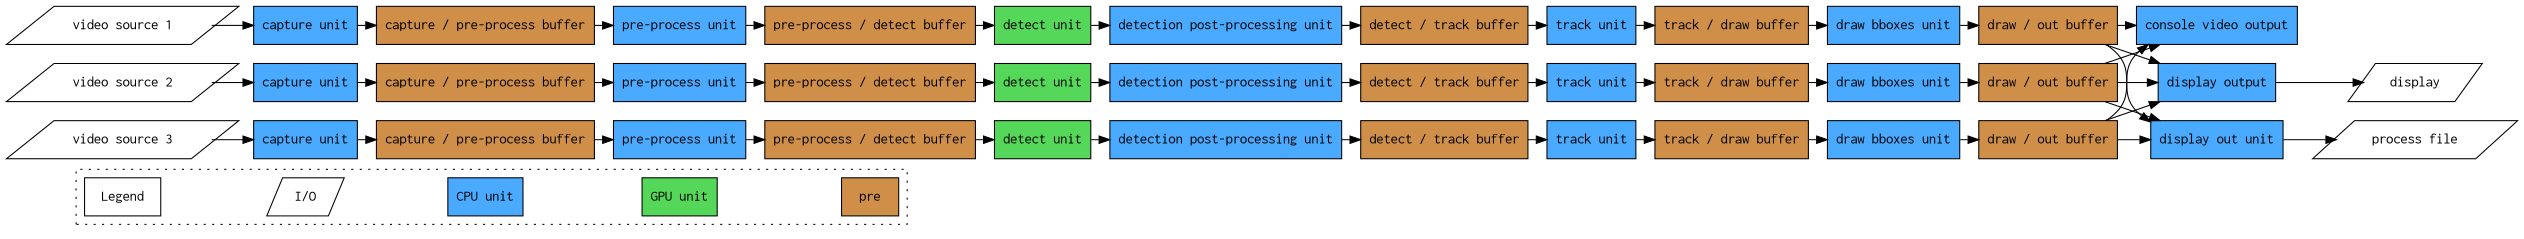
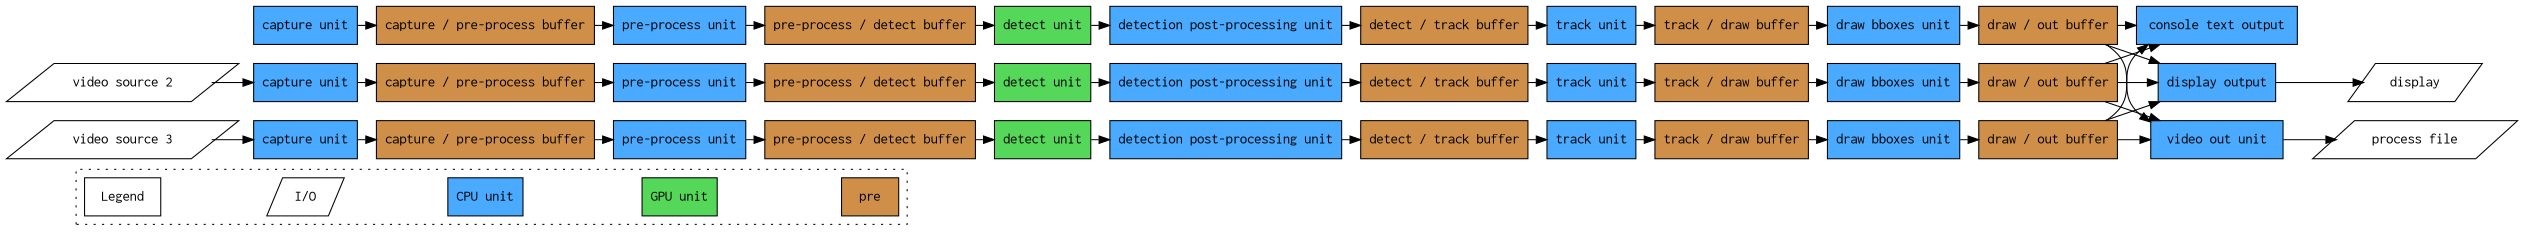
  digraph {
    fontname=inconsolata
    rankdir=LR
    node [fontname=inconsolata shape=box fillcolor="#49aaff" style=filled]
    edge [fontname=inconsolata]
    n1 [label="I/O" shape=parallelogram fillcolor="" style=""]
-   n2 [label="video source 1" shape=parallelogram fillcolor="" style=""]
    n3 [label="video source 2" shape=parallelogram fillcolor="" style=""]
    n4 [label="video source 3" shape=parallelogram fillcolor="" style=""]
    n5 [label=display shape=parallelogram fillcolor="" style=""]
    n6 [label="process file" shape=parallelogram fillcolor="" style=""]
    n7 [label="CPU unit"]
    n8 [label="capture unit"]
    n9 [label="capture unit"]
    n10 [label="capture unit"]
    n11 [label="track unit"]
    n12 [label="track unit"]
    n13 [label="track unit"]
    n14 [label="pre-process unit"]
    n15 [label="pre-process unit"]
    n16 [label="pre-process unit"]
    n17 [label="detection post-processing unit"]
    n18 [label="detection post-processing unit"]
    n19 [label="detection post-processing unit"]
    n20 [label="draw bboxes unit"]
    n21 [label="draw bboxes unit"]
    n22 [label="draw bboxes unit"]
    n23 [label="display output"]
-   n24 [label="display out unit"]
-   n25 [label="console video output"]
+   n24 [label="video out unit"]
+   n25 [label="console text output"]
    n26 [fillcolor="#55d859" label="GPU unit"]
    n27 [fillcolor="#55d859" label="detect unit"]
    n28 [fillcolor="#55d859" label="detect unit"]
    n29 [fillcolor="#55d859" label="detect unit"]
    n30 [fillcolor="#cf8f48" label=pre]
    n31 [fillcolor="#cf8f48" label="capture / pre-process buffer"]
    n32 [fillcolor="#cf8f48" label="capture / pre-process buffer"]
    n33 [fillcolor="#cf8f48" label="capture / pre-process buffer"]
    n34 [fillcolor="#cf8f48" label="pre-process / detect buffer"]
    n35 [fillcolor="#cf8f48" label="pre-process / detect buffer"]
    n36 [fillcolor="#cf8f48" label="pre-process / detect buffer"]
    n37 [fillcolor="#cf8f48" label="detect / track buffer"]
    n38 [fillcolor="#cf8f48" label="detect / track buffer"]
    n39 [fillcolor="#cf8f48" label="detect / track buffer"]
    n40 [fillcolor="#cf8f48" label="track / draw buffer"]
    n41 [fillcolor="#cf8f48" label="track / draw buffer"]
    n42 [fillcolor="#cf8f48" label="track / draw buffer"]
    n43 [fillcolor="#cf8f48" label="draw / out buffer"]
    n44 [fillcolor="#cf8f48" label="draw / out buffer"]
    n45 [fillcolor="#cf8f48" label="draw / out buffer"]
    Legend [height=0.5 margin="0,0" width=1 fillcolor="" style=""]
    subgraph sub_1 {
      n1
-     n2
      n3
      n4
      n5
      n6
    }
    subgraph sub_2 {
      n7
      n8
      n9
      n10
      n11
      n12
      n13
      n14
      n15
      n16
      n17
      n18
      n19
      n20
      n21
      n22
      n23
      n24
      n25
    }
    subgraph sub_3 {
      n26
      n27
      n28
      n29
    }
    subgraph sub_4 {
      n30
      n31
      n32
      n33
      n34
      n35
      n36
      n37
      n38
      n39
      n40
      n41
      n42
      n43
      n44
      n45
    }
    subgraph cluster_5 {
      mindist=0
      nodesep=0
      ranksep=0
      style=dotted
      n1
      n7
      n26
      n30
      Legend
    }
    n1 -> n7 [style=invis]
-   n2 -> n8
    n3 -> n9
    n4 -> n10
    n7 -> n26 [style=invis]
    n8 -> n31
    n9 -> n32
    n10 -> n33
    n11 -> n40
    n12 -> n41
    n13 -> n42
    n14 -> n34
    n15 -> n35
    n16 -> n36
    n17 -> n37
    n18 -> n38
    n19 -> n39
    n20 -> n43
    n21 -> n44
    n22 -> n45
    n23 -> n5
    n24 -> n6
    n26 -> n30 [style=invis]
    n27 -> n17
    n28 -> n18
    n29 -> n19
    n31 -> n14
    n32 -> n15
    n33 -> n16
    n34 -> n27
    n35 -> n28
    n36 -> n29
    n37 -> n11
    n38 -> n12
    n39 -> n13
    n40 -> n20
    n41 -> n21
    n42 -> n22
    n43 -> n23
    n43 -> n24
    n43 -> n25
    n44 -> n23
    n44 -> n24
    n44 -> n25
    n45 -> n23
    n45 -> n24
    n45 -> n25
    Legend -> n1 [style=invis]
  }
